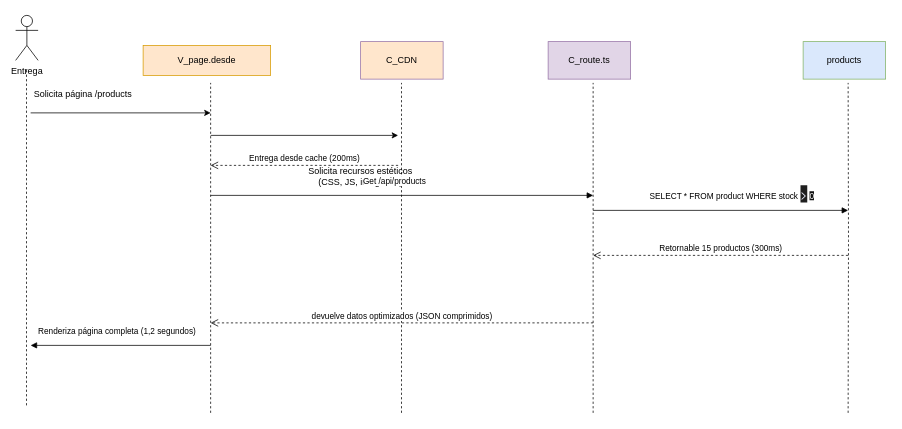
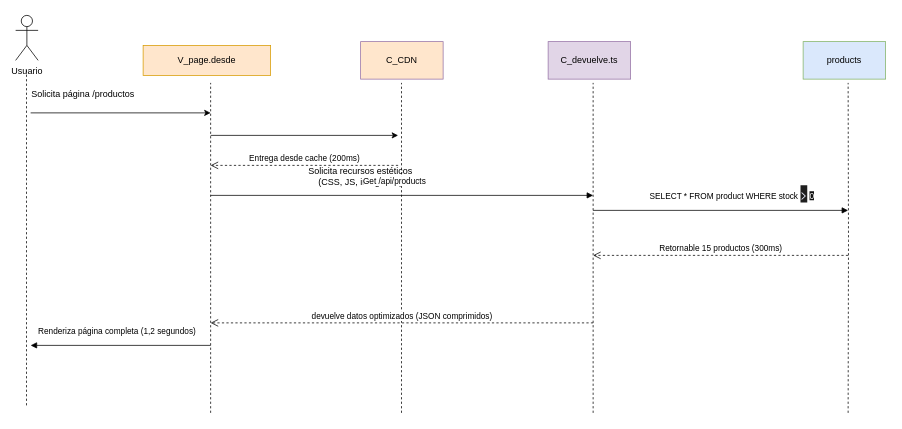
  <mxCell id="0" />
  <mxCell id="1" parent="0" />
- <mxCell id="2" value="Entrega" style="shape=umlActor;verticalLabelPosition=bottom;verticalAlign=top;html=1;labelPosition=center;align=center;" vertex="1" parent="1"><mxGeometry x="20" y="20" width="30" height="60" as="geometry" /></mxCell>
+ <mxCell id="2" value="Usuario" style="shape=umlActor;verticalLabelPosition=bottom;verticalAlign=top;html=1;labelPosition=center;align=center;" vertex="1" parent="1"><mxGeometry x="20" y="20" width="30" height="60" as="geometry" /></mxCell>
  <mxCell id="3" value="" style="endArrow=none;dashed=1;html=1;rounded=0;" edge="1" parent="1"><mxGeometry width="50" height="50" relative="1" as="geometry"><mxPoint x="34.5" y="540" as="sourcePoint" /><mxPoint x="34.5" y="90" as="targetPoint" /></mxGeometry></mxCell>
  <mxCell id="4" value="" style="endArrow=classic;html=1;rounded=0;" edge="1" parent="1"><mxGeometry width="50" height="50" relative="1" as="geometry"><mxPoint x="40" y="150" as="sourcePoint" /><mxPoint x="280" y="150" as="targetPoint" /></mxGeometry></mxCell>
- <mxCell id="5" value="Solicita página /products" style="text;html=1;align=center;verticalAlign=middle;whiteSpace=wrap;rounded=0;" vertex="1" parent="1"><mxGeometry x="40" y="110" width="140" height="30" as="geometry" /></mxCell>
+ <mxCell id="5" value="Solicita página /productos" style="text;html=1;align=center;verticalAlign=middle;whiteSpace=wrap;rounded=0;" vertex="1" parent="1"><mxGeometry x="40" y="110" width="140" height="30" as="geometry" /></mxCell>
  <mxCell id="6" value="Renderiza página completa (1,2 segundos)" style="html=1;verticalAlign=bottom;endArrow=block;curved=0;rounded=0;" edge="1" parent="1"><mxGeometry x="0.043" y="-10" width="80" relative="1" as="geometry"><mxPoint x="280" y="460" as="sourcePoint" /><mxPoint x="40" y="460" as="targetPoint" /><mxPoint as="offset" /></mxGeometry></mxCell>
  <mxCell id="7" value="" style="endArrow=none;dashed=1;html=1;rounded=0;entryX=0.5;entryY=1;entryDx=0;entryDy=0;" edge="1" parent="1"><mxGeometry width="50" height="50" relative="1" as="geometry"><mxPoint x="280" y="550" as="sourcePoint" /><mxPoint x="280" y="110" as="targetPoint" /></mxGeometry></mxCell>
  <mxCell id="8" value="V_page.desde" style="html=1;whiteSpace=wrap;fillColor=#ffe6cc;strokeColor=#d79b00;" vertex="1" parent="1"><mxGeometry x="190" y="60" width="170" height="40" as="geometry" /></mxCell>
  <mxCell id="9" value="" style="endArrow=classic;html=1;rounded=0;" edge="1" parent="1"><mxGeometry width="50" height="50" relative="1" as="geometry"><mxPoint x="280" y="180" as="sourcePoint" /><mxPoint x="530" y="180" as="targetPoint" /></mxGeometry></mxCell>
  <mxCell id="10" value="Solicita recursos estéticos (CSS, JS, imágenes)" style="text;html=1;align=center;verticalAlign=middle;whiteSpace=wrap;rounded=0;" vertex="1" parent="1"><mxGeometry x="395" y="220" width="170" height="30" as="geometry" /></mxCell>
  <mxCell id="11" value="" style="endArrow=none;dashed=1;html=1;rounded=0;entryX=0.5;entryY=1;entryDx=0;entryDy=0;" edge="1" parent="1"><mxGeometry width="50" height="50" relative="1" as="geometry"><mxPoint x="534.5" y="550" as="sourcePoint" /><mxPoint x="534.5" y="110" as="targetPoint" /></mxGeometry></mxCell>
  <mxCell id="12" value="" style="endArrow=none;dashed=1;html=1;rounded=0;entryX=0.5;entryY=1;entryDx=0;entryDy=0;" edge="1" parent="1"><mxGeometry width="50" height="50" relative="1" as="geometry"><mxPoint x="790" y="550" as="sourcePoint" /><mxPoint x="790" y="110" as="targetPoint" /></mxGeometry></mxCell>
- <mxCell id="13" value="C_route.ts" style="html=1;whiteSpace=wrap;fillColor=#e1d5e7;strokeColor=#9673a6;" vertex="1" parent="1"><mxGeometry x="730" y="55" width="110" height="50" as="geometry" /></mxCell>
+ <mxCell id="13" value="C_devuelve.ts" style="html=1;whiteSpace=wrap;fillColor=#e1d5e7;strokeColor=#9673a6;" vertex="1" parent="1"><mxGeometry x="730" y="55" width="110" height="50" as="geometry" /></mxCell>
  <mxCell id="14" value="products" style="html=1;whiteSpace=wrap;fillColor=#dae8fc;strokeColor=#82b366;" vertex="1" parent="1"><mxGeometry x="1070" y="55" width="110" height="50" as="geometry" /></mxCell>
  <mxCell id="15" value="" style="endArrow=none;dashed=1;html=1;rounded=0;entryX=0.5;entryY=1;entryDx=0;entryDy=0;" edge="1" parent="1"><mxGeometry width="50" height="50" relative="1" as="geometry"><mxPoint x="1130" y="550" as="sourcePoint" /><mxPoint x="1130" y="110" as="targetPoint" /><Array as="points"><mxPoint x="1130.5" y="320" /></Array></mxGeometry></mxCell>
  <mxCell id="16" value="Retornable 15 productos (300ms)" style="html=1;verticalAlign=bottom;endArrow=open;dashed=1;endSize=8;curved=0;rounded=0;" edge="1" parent="1"><mxGeometry relative="1" as="geometry"><mxPoint x="1130" y="340" as="sourcePoint" /><mxPoint x="790" y="340" as="targetPoint" /></mxGeometry></mxCell>
  <mxCell id="17" value="devuelve datos optimizados (JSON comprimidos)" style="html=1;verticalAlign=bottom;endArrow=open;dashed=1;endSize=8;curved=0;rounded=0;" edge="1" parent="1"><mxGeometry relative="1" as="geometry"><mxPoint x="790" y="430" as="sourcePoint" /><mxPoint x="280" y="430" as="targetPoint" /></mxGeometry></mxCell>
  <mxCell id="18" value="SELECT * FROM product WHERE stock&amp;nbsp;&lt;span style=&quot;font-size: 16px; text-align: start; white-space: normal; caret-color: rgb(238, 240, 255); color: rgb(238, 240, 255); font-family: &amp;quot;Google Sans&amp;quot;, &amp;quot;Helvetica Neue&amp;quot;, sans-serif; background-color: rgb(31, 31, 31);&quot;&gt;&amp;gt;&lt;/span&gt;&amp;nbsp;&lt;span style=&quot;caret-color: rgba(0, 0, 0, 0); color: rgba(0, 0, 0, 0); font-family: monospace; font-size: 0px; text-align: start; background-color: rgb(27, 29, 30);&quot;&gt;&lt;span style=&quot;caret-color: rgb(255, 255, 255); color: rgb(255, 255, 255); font-family: Helvetica; font-size: 11px; text-align: center; background-color: rgb(18, 18, 18);&quot;&gt;0&lt;/span&gt;%3CmxGraphModel%3E%3Croot%3E%3CmxCell%20id%3D%220%22%2F%3E%3CmxCell%20id%3D%221%22%20parent%3D%220%22%2F%3E%3CmxCell%20id%3D%222%22%20value%3D%22carts%22%20style%3D%22html%3D1%3BwhiteSpace%3Dwrap%3BfillColor%3D%23d5e8d4%3BstrokeColor%3D%2382b366%3B%22%20vertex%3D%221%22%20parent%3D%221%22%3E%3CmxGeometry%20x%3D%22540%22%20y%3D%22195%22%20width%3D%22110%22%20height%3D%2250%22%20as%3D%22geometry%22%2F%3E%3C%2FmxCell%3E%3C%2Froot%3E%3C%2FmxGraphModel%3E&lt;/span&gt;" style="html=1;verticalAlign=bottom;endArrow=block;curved=0;rounded=0;" edge="1" parent="1"><mxGeometry x="0.097" y="10" width="80" relative="1" as="geometry"><mxPoint x="790" y="280" as="sourcePoint" /><mxPoint x="1130" y="280" as="targetPoint" /><mxPoint x="-1" as="offset" /></mxGeometry></mxCell>
  <mxCell id="19" value="C_CDN" style="html=1;whiteSpace=wrap;fillColor=#ffe6cc;strokeColor=#9673a6;" vertex="1" parent="1"><mxGeometry x="480" y="55" width="110" height="50" as="geometry" /></mxCell>
  <mxCell id="20" value="Get /api/products" style="html=1;verticalAlign=bottom;endArrow=block;curved=0;rounded=0;" edge="1" parent="1"><mxGeometry x="-0.04" y="10" width="80" relative="1" as="geometry"><mxPoint x="280" y="260" as="sourcePoint" /><mxPoint x="790" y="260" as="targetPoint" /><mxPoint as="offset" /></mxGeometry></mxCell>
  <mxCell id="21" value="Entrega desde cache (200ms)" style="html=1;verticalAlign=bottom;endArrow=open;dashed=1;endSize=8;curved=0;rounded=0;" edge="1" parent="1"><mxGeometry relative="1" as="geometry"><mxPoint x="530" y="220" as="sourcePoint" /><mxPoint x="280" y="220" as="targetPoint" /></mxGeometry></mxCell>
